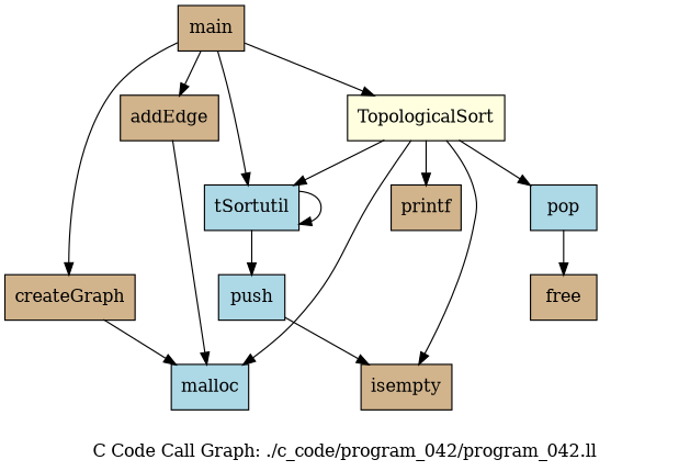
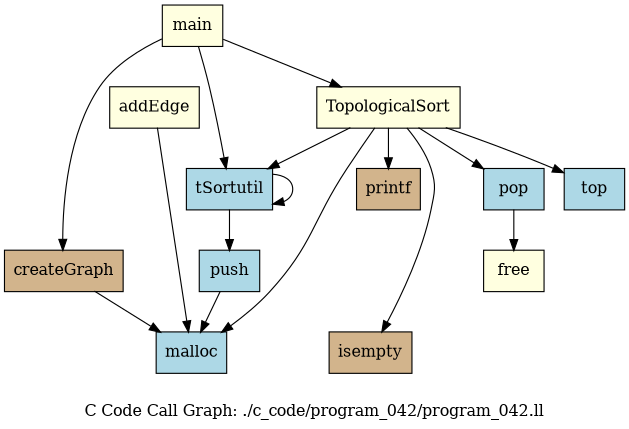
  digraph {
    label="C Code Call Graph: ./c_code/program_042/program_042.ll"
    node [fillcolor=tan shape=record style=filled]
    n1 [label="{isempty}"]
    n2 [fillcolor=lightblue label="{push}"]
    n3 [fillcolor=lightblue label="{malloc}"]
    n4 [fillcolor=lightblue label="{pop}"]
-   n5 [label="{free}"]
+   n5 [fillcolor=lightyellow label="{free}"]
+   n6 [fillcolor=lightblue label="{top}"]
    n7 [label="{createGraph}"]
-   n8 [label="{addEdge}"]
+   n8 [fillcolor=lightyellow label="{addEdge}"]
    n9 [fillcolor=lightblue label="{tSortutil}"]
    n10 [fillcolor=lightyellow label="{TopologicalSort}"]
    n11 [label="{printf}"]
-   n12 [label="{main}"]
-   n2 -> n1
+   n12 [fillcolor=lightyellow label="{main}"]
+   n2 -> n3
    n4 -> n5
    n7 -> n3
    n8 -> n3
    n9 -> n2
    n9 -> n9
    n10 -> n1
    n10 -> n3
    n10 -> n4
+   n10 -> n6
    n10 -> n9
    n10 -> n11
    n12 -> n7
-   n12 -> n8
    n12 -> n9
    n12 -> n10
  }
